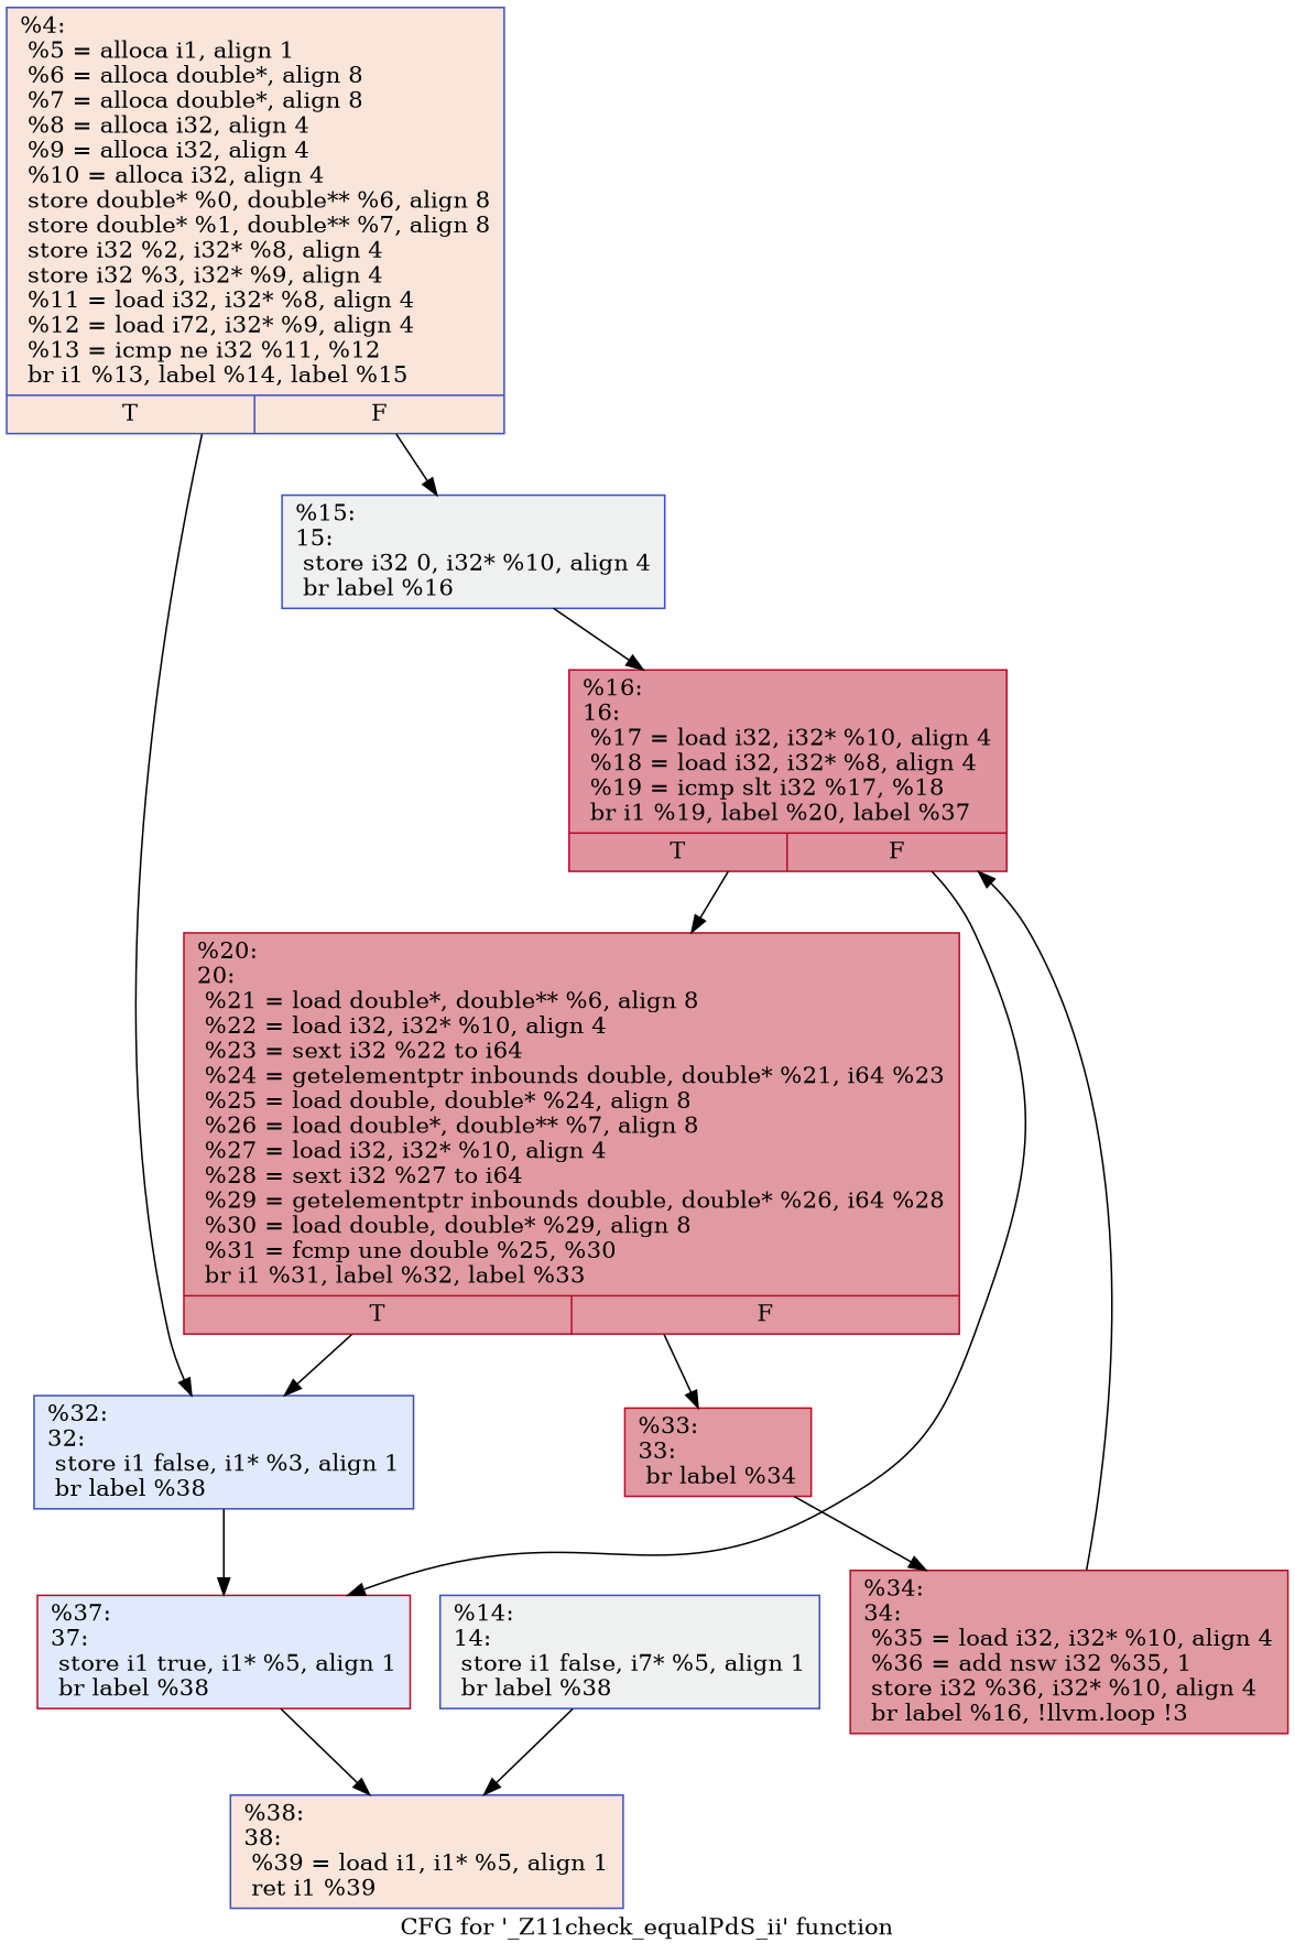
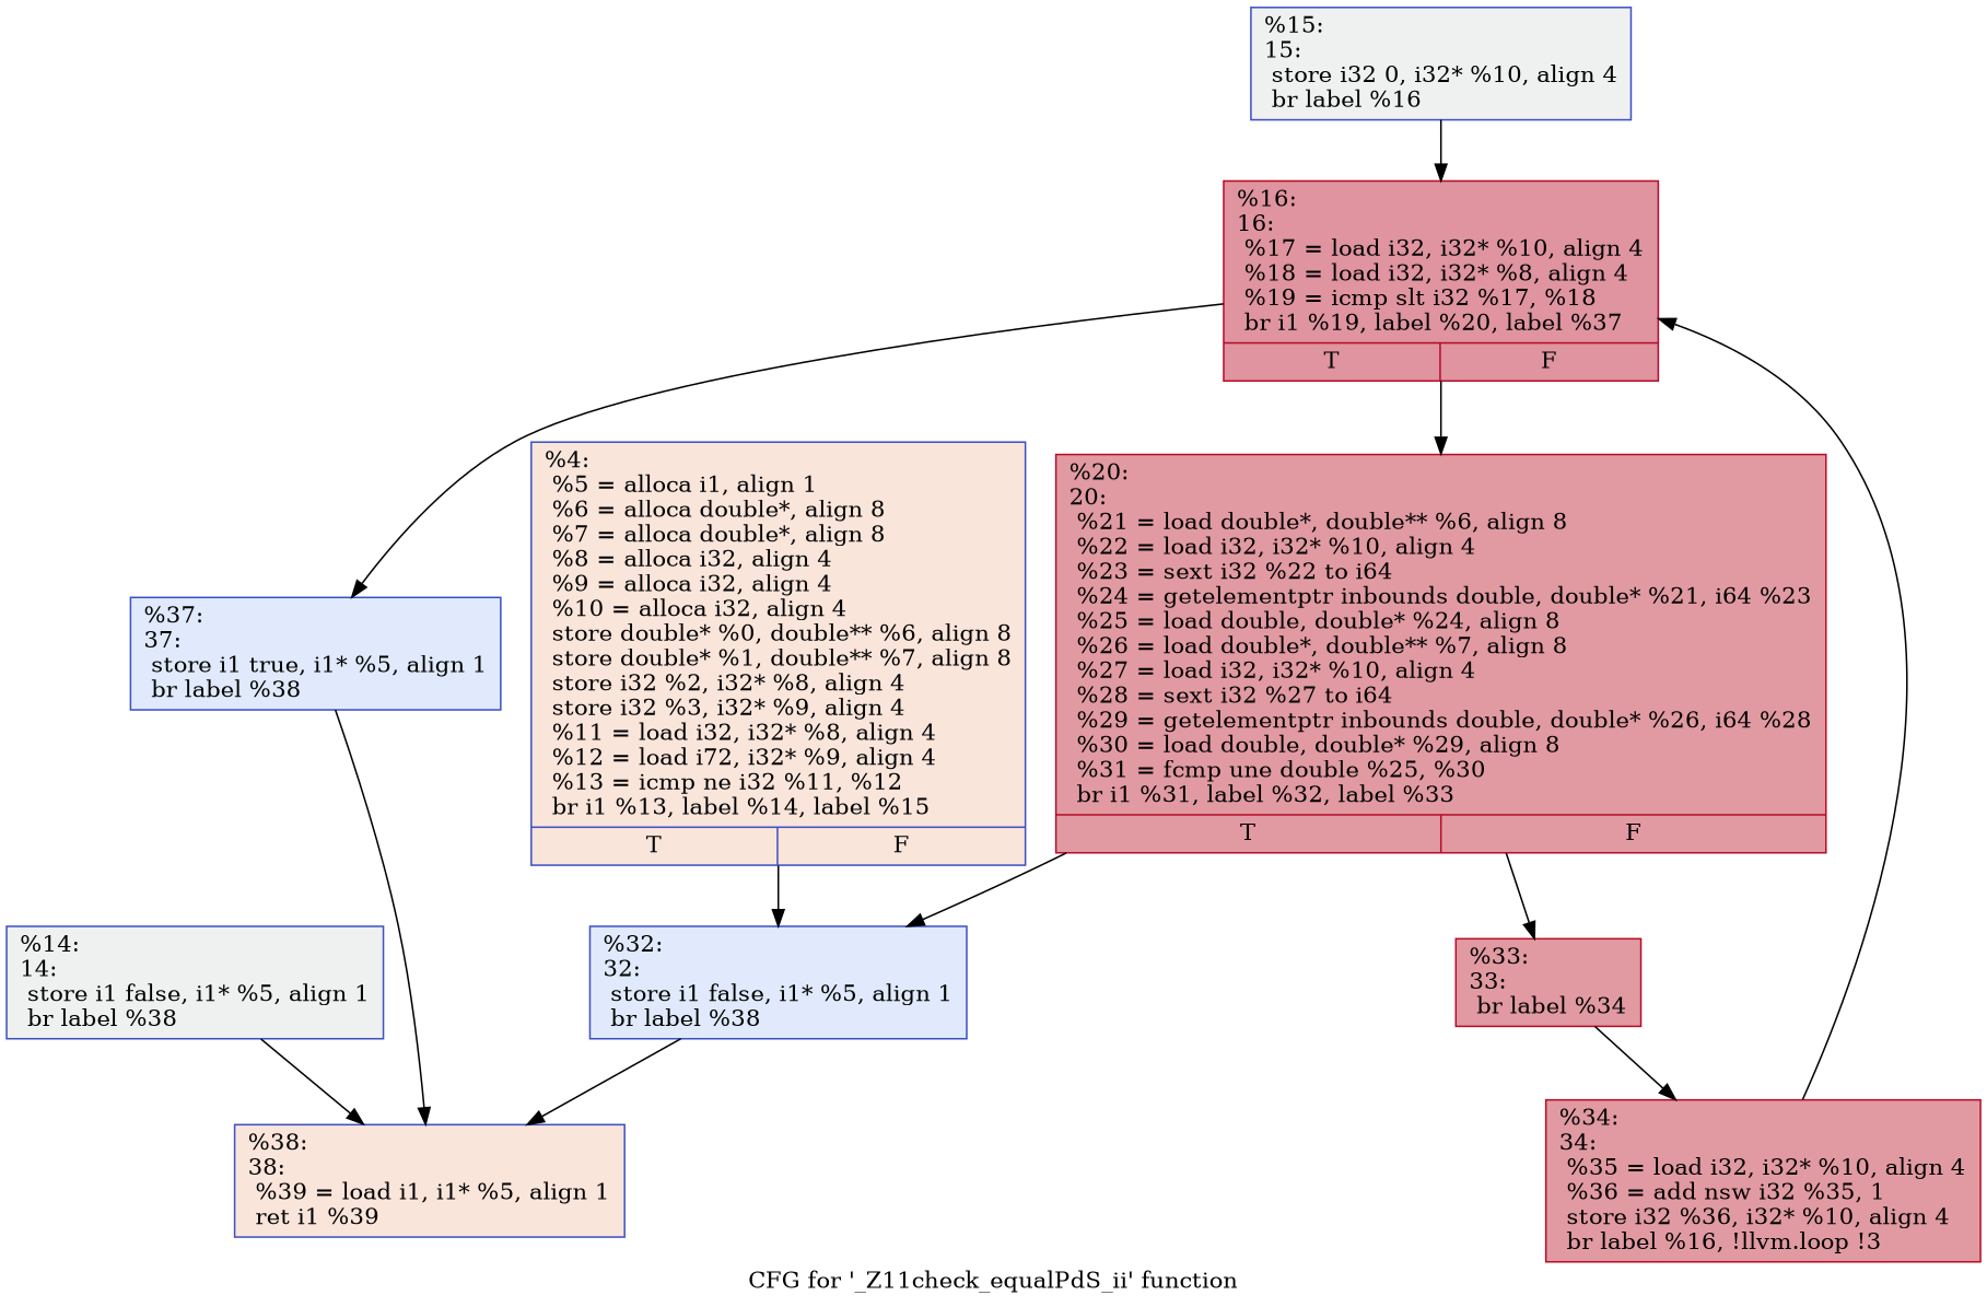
  digraph {
    label="CFG for '_Z11check_equalPdS_ii' function"
    node [color="#3d50c3ff" fillcolor="#bb1b2c70" shape=record style=filled]
    n1 [fillcolor="#f4c5ad70" label="{%4:\l  %5 = alloca i1, align 1\l  %6 = alloca double*, align 8\l  %7 = alloca double*, align 8\l  %8 = alloca i32, align 4\l  %9 = alloca i32, align 4\l  %10 = alloca i32, align 4\l  store double* %0, double** %6, align 8\l  store double* %1, double** %7, align 8\l  store i32 %2, i32* %8, align 4\l  store i32 %3, i32* %9, align 4\l  %11 = load i32, i32* %8, align 4\l  %12 = load i72, i32* %9, align 4\l  %13 = icmp ne i32 %11, %12\l  br i1 %13, label %14, label %15\l|{<s0>T|<s1>F}}"]
    n2 [fillcolor="#dbdcde70" label="{%15:\l15:                                               \l  store i32 0, i32* %10, align 4\l  br label %16\l}"]
-   n3 [fillcolor="#b9d0f970" label="{%32:\l32:                                               \l  store i1 false, i1* %3, align 1\l  br label %38\l}"]
-   n4 [fillcolor="#dbdcde70" label="{%14:\l14:                                               \l  store i1 false, i7* %5, align 1\l  br label %38\l}"]
+   n3 [fillcolor="#b9d0f970" label="{%32:\l32:                                               \l  store i1 false, i1* %5, align 1\l  br label %38\l}"]
+   n4 [fillcolor="#dbdcde70" label="{%14:\l14:                                               \l  store i1 false, i1* %5, align 1\l  br label %38\l}"]
    n5 [fillcolor="#f4c5ad70" label="{%38:\l38:                                               \l  %39 = load i1, i1* %5, align 1\l  ret i1 %39\l}"]
    n6 [color="#b70d28ff" fillcolor="#b70d2870" label="{%16:\l16:                                               \l  %17 = load i32, i32* %10, align 4\l  %18 = load i32, i32* %8, align 4\l  %19 = icmp slt i32 %17, %18\l  br i1 %19, label %20, label %37\l|{<s0>T|<s1>F}}"]
    n7 [color="#b70d28ff" label="{%20:\l20:                                               \l  %21 = load double*, double** %6, align 8\l  %22 = load i32, i32* %10, align 4\l  %23 = sext i32 %22 to i64\l  %24 = getelementptr inbounds double, double* %21, i64 %23\l  %25 = load double, double* %24, align 8\l  %26 = load double*, double** %7, align 8\l  %27 = load i32, i32* %10, align 4\l  %28 = sext i32 %27 to i64\l  %29 = getelementptr inbounds double, double* %26, i64 %28\l  %30 = load double, double* %29, align 8\l  %31 = fcmp une double %25, %30\l  br i1 %31, label %32, label %33\l|{<s0>T|<s1>F}}"]
-   n8 [color="#b70d28ff" fillcolor="#b9d0f970" label="{%37:\l37:                                               \l  store i1 true, i1* %5, align 1\l  br label %38\l}"]
+   n8 [fillcolor="#b9d0f970" label="{%37:\l37:                                               \l  store i1 true, i1* %5, align 1\l  br label %38\l}"]
    n9 [color="#b70d28ff" label="{%33:\l33:                                               \l  br label %34\l}"]
    n10 [color="#b70d28ff" label="{%34:\l34:                                               \l  %35 = load i32, i32* %10, align 4\l  %36 = add nsw i32 %35, 1\l  store i32 %36, i32* %10, align 4\l  br label %16, !llvm.loop !3\l}"]
-   n1 -> n2
    n1 -> n3
    n2 -> n6
-   n3 -> n8
+   n3 -> n5
    n4 -> n5
    n6 -> n7
    n6 -> n8
    n7 -> n3
    n7 -> n9
    n8 -> n5
    n9 -> n10
    n10 -> n6
  }
